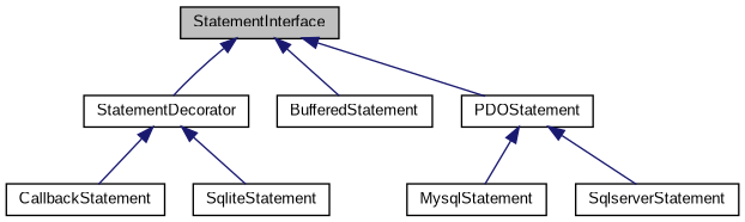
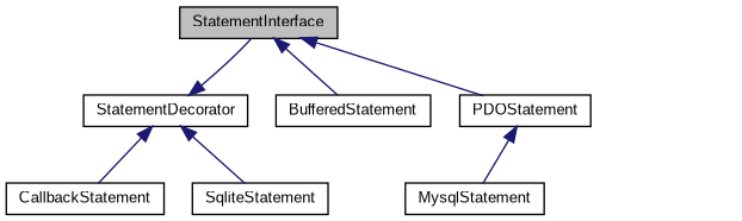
  digraph {
    fontname="Liberation Sans"
    node [color=black fillcolor=white fontname="Liberation Sans" fontsize=10 shape=record style=filled]
    edge [color=midnightblue dir=back fontname="Liberation Sans" fontsize=10 labelfontname=Helvetica labelfontsize=10 style=solid]
    n1 [fillcolor=grey75 fontcolor=black height=0.2 label=StatementInterface width=0.4]
    n2 [height=0.2 label=StatementDecorator width=0.4]
    n3 [height=0.2 label=BufferedStatement width=0.4]
    n4 [height=0.2 label=PDOStatement width=0.4]
    n5 [height=0.2 label=CallbackStatement width=0.4]
    n6 [height=0.2 label=SqliteStatement width=0.4]
    n7 [height=0.2 label=MysqlStatement width=0.4]
-   n8 [height=0.2 label=SqlserverStatement width=0.4]
-   n1 -> n2
+   n2 -> n1
    n1 -> n3
    n1 -> n4
    n2 -> n5
    n2 -> n6
    n4 -> n7
-   n4 -> n8
  }
